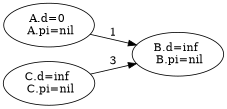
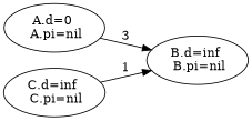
  digraph {
    rankdir=LR
    "A.d=0 \n A.pi=nil"
    "B.d=inf \n B.pi=nil"
    "C.d=inf \n C.pi=nil"
-   "A.d=0 \n A.pi=nil" -> "B.d=inf \n B.pi=nil" [label=1]
-   "C.d=inf \n C.pi=nil" -> "B.d=inf \n B.pi=nil" [label=3]
+   "A.d=0 \n A.pi=nil" -> "B.d=inf \n B.pi=nil" [label=3]
+   "C.d=inf \n C.pi=nil" -> "B.d=inf \n B.pi=nil" [label=1]
  }
